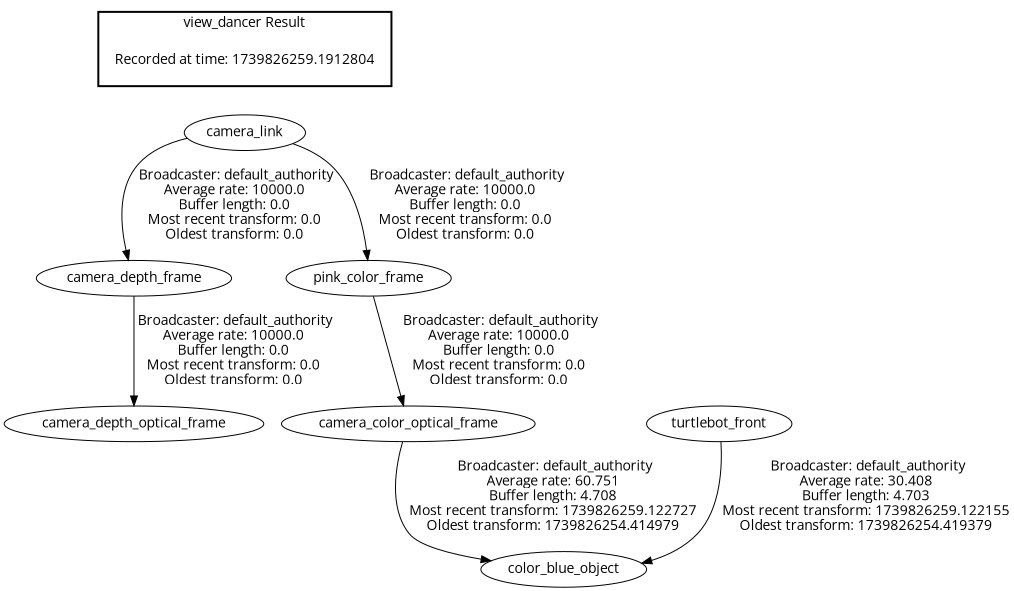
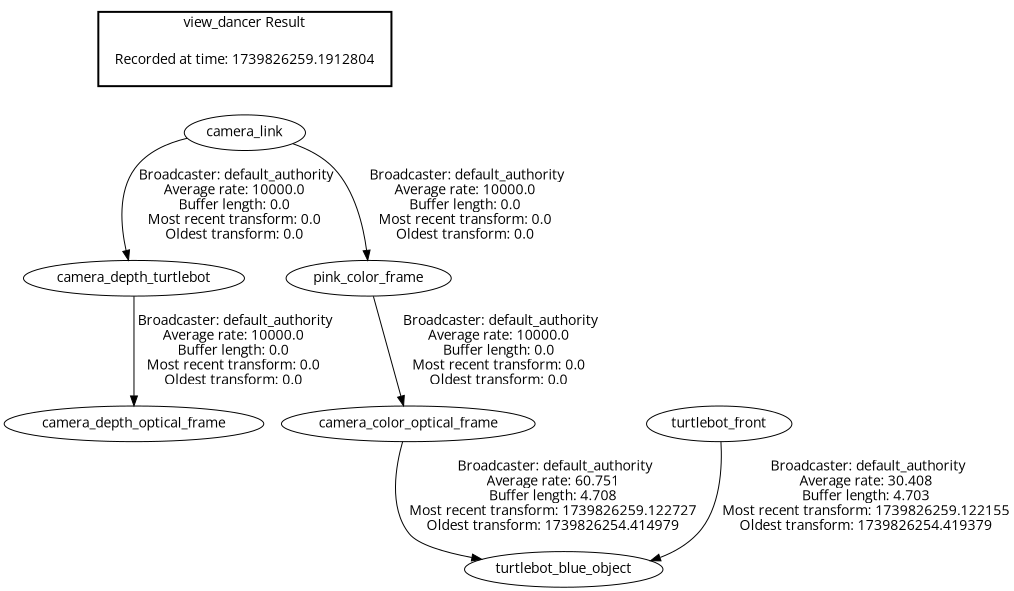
  digraph {
    fontname="Open Sans"
    node [fontname="Open Sans"]
    edge [fontname="Open Sans"]
    "Recorded at time: 1739826259.1912804" [shape=plaintext]
    camera_link
-   camera_depth_frame
+   camera_depth_frame [label=camera_depth_turtlebot]
    n4 [label=pink_color_frame]
    camera_depth_optical_frame
    camera_color_optical_frame
-   turtlebot_blue_object [label=color_blue_object]
+   turtlebot_blue_object
    turtlebot_front
    subgraph cluster_1 {
      color=black
      label="view_dancer Result"
      style=bold
      "Recorded at time: 1739826259.1912804"
    }
    "Recorded at time: 1739826259.1912804" -> camera_link [style=invis]
    camera_link -> camera_depth_frame [label=" Broadcaster: default_authority\nAverage rate: 10000.0\nBuffer length: 0.0\nMost recent transform: 0.0\nOldest transform: 0.0\n"]
    camera_link -> n4 [label=" Broadcaster: default_authority\nAverage rate: 10000.0\nBuffer length: 0.0\nMost recent transform: 0.0\nOldest transform: 0.0\n"]
    camera_depth_frame -> camera_depth_optical_frame [label=" Broadcaster: default_authority\nAverage rate: 10000.0\nBuffer length: 0.0\nMost recent transform: 0.0\nOldest transform: 0.0\n"]
    n4 -> camera_color_optical_frame [label=" Broadcaster: default_authority\nAverage rate: 10000.0\nBuffer length: 0.0\nMost recent transform: 0.0\nOldest transform: 0.0\n"]
    camera_color_optical_frame -> turtlebot_blue_object [label=" Broadcaster: default_authority\nAverage rate: 60.751\nBuffer length: 4.708\nMost recent transform: 1739826259.122727\nOldest transform: 1739826254.414979\n"]
    turtlebot_front -> turtlebot_blue_object [label=" Broadcaster: default_authority\nAverage rate: 30.408\nBuffer length: 4.703\nMost recent transform: 1739826259.122155\nOldest transform: 1739826254.419379\n"]
  }
